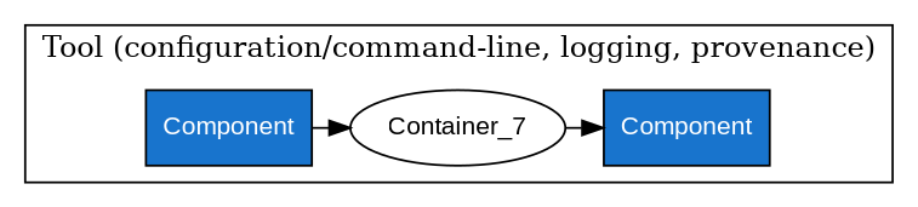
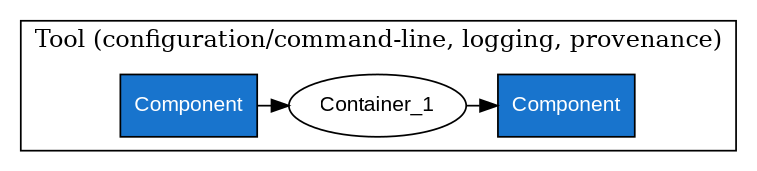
  digraph {
    splines=line
    node [fontname=Arial fontsize=12 shape=rect fillcolor=dodgerblue3 fontcolor=white style=filled]
    edge [dir=front fontname=Arial fontsize=10]
-   Container_1 [shape=ellipse label=Container_7 fillcolor="" fontcolor="" style=""]
+   Container_1 [shape=ellipse fillcolor="" fontcolor="" style=""]
    n2 [label=Component]
    n3 [label=Component]
    subgraph cluster_1 {
      label="Tool (configuration/command-line, logging, provenance)"
      rankdir=TB
      subgraph sub_2 {
        label="Tool (configuration/command-line, logging, provenance)"
        rank=same
        rankdir=TB
        Container_1
        n2
        n3
      }
    }
    Container_1 -> n3
    n2 -> Container_1
  }
